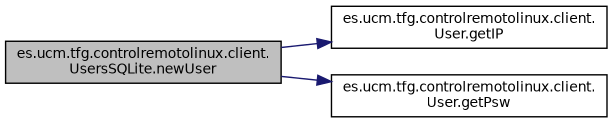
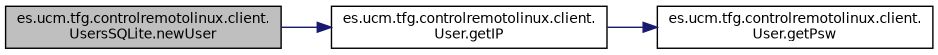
  digraph {
    rankdir=LR
    node [color=black fillcolor=white fontname=Helvetica fontsize=10 shape=record style=filled]
    edge [color=midnightblue fontname=Helvetica fontsize=10 labelfontname=Helvetica labelfontsize=10 style=solid]
    n1 [fillcolor=grey75 fontcolor=black height=0.2 label="es.ucm.tfg.controlremotolinux.client.\lUsersSQLite.newUser" width=0.4]
    n2 [height=0.2 label="es.ucm.tfg.controlremotolinux.client.\lUser.getIP" width=0.4]
    n3 [height=0.2 label="es.ucm.tfg.controlremotolinux.client.\lUser.getPsw" width=0.4]
    n1 -> n2
-   n1 -> n3
+   n2 -> n3
  }
